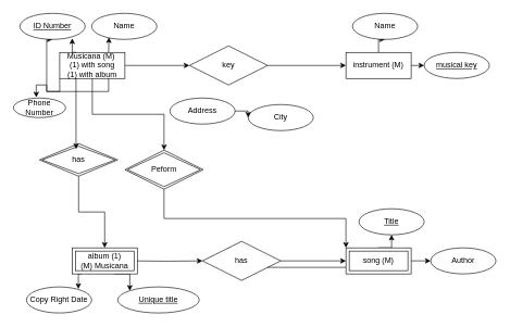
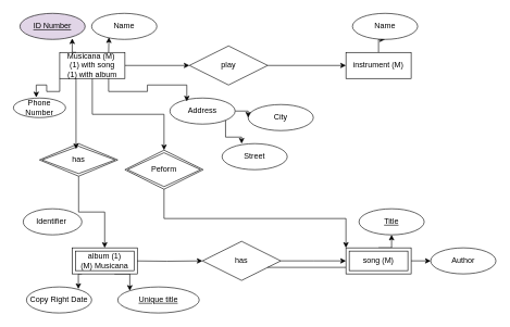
  <mxCell id="0" />
  <mxCell id="1" parent="0" />
  <mxCell id="2" style="edgeStyle=orthogonalEdgeStyle;rounded=0;orthogonalLoop=1;jettySize=auto;html=1;exitX=1;exitY=0.5;exitDx=0;exitDy=0;entryX=0;entryY=0.5;entryDx=0;entryDy=0;" edge="1" parent="1" source="4" target="19"><mxGeometry relative="1" as="geometry" /></mxCell>
  <mxCell id="3" style="edgeStyle=orthogonalEdgeStyle;rounded=0;orthogonalLoop=1;jettySize=auto;html=1;exitX=0.5;exitY=1;exitDx=0;exitDy=0;" edge="1" parent="1" source="4" target="37"><mxGeometry relative="1" as="geometry" /></mxCell>
  <mxCell id="4" value="Musicana (M)&amp;nbsp;&lt;div&gt;(1) with song&lt;/div&gt;&lt;div&gt;(1) with album&lt;/div&gt;" style="whiteSpace=wrap;html=1;align=center;" vertex="1" parent="1"><mxGeometry x="91" y="80" width="100" height="40" as="geometry" /></mxCell>
  <mxCell id="5" value="City" style="ellipse;whiteSpace=wrap;html=1;align=center;" vertex="1" parent="1"><mxGeometry x="380" y="160" width="100" height="40" as="geometry" /></mxCell>
+ <mxCell id="6" value="Street" style="ellipse;whiteSpace=wrap;html=1;align=center;" vertex="1" parent="1"><mxGeometry x="340" y="220" width="100" height="40" as="geometry" /></mxCell>
  <mxCell id="7" value="Name" style="ellipse;whiteSpace=wrap;html=1;align=center;" vertex="1" parent="1"><mxGeometry x="140" y="20" width="100" height="40" as="geometry" /></mxCell>
  <mxCell id="8" style="edgeStyle=orthogonalEdgeStyle;rounded=0;orthogonalLoop=1;jettySize=auto;html=1;exitX=1;exitY=0.5;exitDx=0;exitDy=0;entryX=0;entryY=0.5;entryDx=0;entryDy=0;" edge="1" parent="1" source="9" target="5"><mxGeometry relative="1" as="geometry" /></mxCell>
  <mxCell id="9" value="Address" style="ellipse;whiteSpace=wrap;html=1;align=center;" vertex="1" parent="1"><mxGeometry x="260" y="150" width="100" height="40" as="geometry" /></mxCell>
  <mxCell id="10" value="Phone Number" style="ellipse;whiteSpace=wrap;html=1;align=center;" vertex="1" parent="1"><mxGeometry x="20" y="150" width="80" height="30" as="geometry" /></mxCell>
- <mxCell id="11" style="edgeStyle=orthogonalEdgeStyle;rounded=0;orthogonalLoop=1;jettySize=auto;html=1;exitX=0.75;exitY=1;exitDx=0;exitDy=0;" edge="1" parent="1" source="4" target="14"><mxGeometry relative="1" as="geometry" /></mxCell>
+ <mxCell id="11" style="edgeStyle=orthogonalEdgeStyle;rounded=0;orthogonalLoop=1;jettySize=auto;html=1;exitX=0.75;exitY=1;exitDx=0;exitDy=0;entryX=0.259;entryY=0.128;entryDx=0;entryDy=0;entryPerimeter=0;" edge="1" parent="1" source="4" target="9"><mxGeometry relative="1" as="geometry" /></mxCell>
  <mxCell id="12" style="edgeStyle=orthogonalEdgeStyle;rounded=0;orthogonalLoop=1;jettySize=auto;html=1;exitX=0.75;exitY=0;exitDx=0;exitDy=0;entryX=0.265;entryY=0.922;entryDx=0;entryDy=0;entryPerimeter=0;" edge="1" parent="1" source="4" target="7"><mxGeometry relative="1" as="geometry" /></mxCell>
  <mxCell id="13" style="edgeStyle=orthogonalEdgeStyle;rounded=0;orthogonalLoop=1;jettySize=auto;html=1;exitX=0.25;exitY=0;exitDx=0;exitDy=0;entryX=0.802;entryY=0.963;entryDx=0;entryDy=0;entryPerimeter=0;" edge="1" parent="1" source="4"><mxGeometry relative="1" as="geometry"><mxPoint x="110.2" y="58.52" as="targetPoint" /></mxGeometry></mxCell>
- <mxCell id="14" value="ID Number" style="ellipse;whiteSpace=wrap;html=1;align=center;fontStyle=4;" vertex="1" parent="1"><mxGeometry x="30" y="20" width="100" height="40" as="geometry" /></mxCell>
+ <mxCell id="14" value="ID Number" style="ellipse;whiteSpace=wrap;html=1;align=center;fontStyle=4;fillColor=#e1d5e7;" vertex="1" parent="1"><mxGeometry x="30" y="20" width="100" height="40" as="geometry" /></mxCell>
  <mxCell id="15" style="edgeStyle=orthogonalEdgeStyle;rounded=0;orthogonalLoop=1;jettySize=auto;html=1;exitX=0.5;exitY=0;exitDx=0;exitDy=0;" edge="1" parent="1" source="17" target="21"><mxGeometry relative="1" as="geometry" /></mxCell>
- <mxCell id="16" style="edgeStyle=orthogonalEdgeStyle;rounded=0;orthogonalLoop=1;jettySize=auto;html=1;exitX=1;exitY=0.5;exitDx=0;exitDy=0;entryX=0;entryY=0.5;entryDx=0;entryDy=0;" edge="1" parent="1" source="17" target="20"><mxGeometry relative="1" as="geometry" /></mxCell>
  <mxCell id="17" value="instrument (M)" style="whiteSpace=wrap;html=1;align=center;" vertex="1" parent="1"><mxGeometry x="530" y="80" width="100" height="40" as="geometry" /></mxCell>
  <mxCell id="18" style="edgeStyle=orthogonalEdgeStyle;rounded=0;orthogonalLoop=1;jettySize=auto;html=1;exitX=1;exitY=0.5;exitDx=0;exitDy=0;" edge="1" parent="1" source="19" target="17"><mxGeometry relative="1" as="geometry" /></mxCell>
- <mxCell id="19" value="key" style="shape=rhombus;perimeter=rhombusPerimeter;whiteSpace=wrap;html=1;align=center;" vertex="1" parent="1"><mxGeometry x="290" y="70" width="120" height="60" as="geometry" /></mxCell>
- <mxCell id="20" value="musical key" style="ellipse;whiteSpace=wrap;html=1;align=center;fontStyle=4;" vertex="1" parent="1"><mxGeometry x="650" y="80" width="100" height="40" as="geometry" /></mxCell>
+ <mxCell id="19" value="play" style="shape=rhombus;perimeter=rhombusPerimeter;whiteSpace=wrap;html=1;align=center;" vertex="1" parent="1"><mxGeometry x="290" y="70" width="120" height="60" as="geometry" /></mxCell>
  <mxCell id="21" value="Name" style="ellipse;whiteSpace=wrap;html=1;align=center;" vertex="1" parent="1"><mxGeometry x="540" y="20" width="100" height="40" as="geometry" /></mxCell>
  <mxCell id="22" style="edgeStyle=orthogonalEdgeStyle;rounded=0;orthogonalLoop=1;jettySize=auto;html=1;exitX=0.75;exitY=1;exitDx=0;exitDy=0;entryX=0;entryY=0;entryDx=0;entryDy=0;" edge="1" parent="1" target="26"><mxGeometry relative="1" as="geometry"><mxPoint x="175" y="420" as="sourcePoint" /></mxGeometry></mxCell>
  <mxCell id="23" style="edgeStyle=orthogonalEdgeStyle;rounded=0;orthogonalLoop=1;jettySize=auto;html=1;exitX=1;exitY=0.5;exitDx=0;exitDy=0;entryX=0;entryY=0.5;entryDx=0;entryDy=0;" edge="1" parent="1" target="33"><mxGeometry relative="1" as="geometry"><mxPoint x="200" y="400" as="sourcePoint" /></mxGeometry></mxCell>
  <mxCell id="24" value="Copy Right Date" style="ellipse;whiteSpace=wrap;html=1;align=center;" vertex="1" parent="1"><mxGeometry y="440" width="100" height="40" as="geometry" x="40" /></mxCell>
+ <mxCell id="25" value="Identifier&amp;nbsp;" style="ellipse;whiteSpace=wrap;html=1;align=center;" vertex="1" parent="1"><mxGeometry x="35" y="320" width="90" height="40" as="geometry" /></mxCell>
  <mxCell id="26" value="Unique title" style="ellipse;whiteSpace=wrap;html=1;align=center;fontStyle=4;" vertex="1" parent="1"><mxGeometry x="180" y="440" width="125" height="40" as="geometry" /></mxCell>
  <mxCell id="27" style="edgeStyle=orthogonalEdgeStyle;rounded=0;orthogonalLoop=1;jettySize=auto;html=1;exitX=0.25;exitY=1;exitDx=0;exitDy=0;entryX=0.796;entryY=0.077;entryDx=0;entryDy=0;entryPerimeter=0;" edge="1" parent="1" target="24"><mxGeometry relative="1" as="geometry"><mxPoint x="125" y="420" as="sourcePoint" /></mxGeometry></mxCell>
  <mxCell id="28" style="edgeStyle=orthogonalEdgeStyle;rounded=0;orthogonalLoop=1;jettySize=auto;html=1;exitX=0.5;exitY=0;exitDx=0;exitDy=0;entryX=0.5;entryY=1;entryDx=0;entryDy=0;" edge="1" parent="1" target="30"><mxGeometry relative="1" as="geometry"><mxPoint x="580" y="380" as="sourcePoint" /></mxGeometry></mxCell>
  <mxCell id="29" style="edgeStyle=orthogonalEdgeStyle;rounded=0;orthogonalLoop=1;jettySize=auto;html=1;exitX=1;exitY=0.5;exitDx=0;exitDy=0;entryX=0;entryY=0.5;entryDx=0;entryDy=0;" edge="1" parent="1" target="31"><mxGeometry relative="1" as="geometry"><mxPoint x="630" y="400" as="sourcePoint" /></mxGeometry></mxCell>
  <mxCell id="30" value="Title" style="ellipse;whiteSpace=wrap;html=1;align=center;fontStyle=4;" vertex="1" parent="1"><mxGeometry x="550" y="320" width="100" height="40" as="geometry" /></mxCell>
  <mxCell id="31" value="Author" style="ellipse;whiteSpace=wrap;html=1;align=center;" vertex="1" parent="1"><mxGeometry x="660" y="380" width="100" height="40" as="geometry" /></mxCell>
  <mxCell id="32" style="edgeStyle=orthogonalEdgeStyle;rounded=0;orthogonalLoop=1;jettySize=auto;html=1;exitX=1;exitY=0.5;exitDx=0;exitDy=0;entryX=0;entryY=0.5;entryDx=0;entryDy=0;" edge="1" parent="1" source="33"><mxGeometry relative="1" as="geometry"><mxPoint x="530" y="400" as="targetPoint" /></mxGeometry></mxCell>
  <mxCell id="33" value="has" style="shape=rhombus;perimeter=rhombusPerimeter;whiteSpace=wrap;html=1;align=center;" vertex="1" parent="1"><mxGeometry x="310" y="370" width="120" height="60" as="geometry" /></mxCell>
  <mxCell id="34" value="" style="endArrow=none;html=1;rounded=0;exitX=0.832;exitY=0.666;exitDx=0;exitDy=0;exitPerimeter=0;" edge="1" parent="1" source="33"><mxGeometry width="50" height="50" relative="1" as="geometry"><mxPoint x="480" y="460" as="sourcePoint" /><mxPoint x="530" y="410" as="targetPoint" /></mxGeometry></mxCell>
+ <mxCell id="35" style="edgeStyle=orthogonalEdgeStyle;rounded=0;orthogonalLoop=1;jettySize=auto;html=1;exitX=1;exitY=1;exitDx=0;exitDy=0;entryX=0.3;entryY=0;entryDx=0;entryDy=0;entryPerimeter=0;" edge="1" parent="1" source="9" target="6"><mxGeometry relative="1" as="geometry" /></mxCell>
  <mxCell id="36" style="edgeStyle=orthogonalEdgeStyle;rounded=0;orthogonalLoop=1;jettySize=auto;html=1;exitX=0.5;exitY=1;exitDx=0;exitDy=0;entryX=0;entryY=0;entryDx=0;entryDy=0;" edge="1" parent="1" source="37" target="38"><mxGeometry relative="1" as="geometry" /></mxCell>
  <mxCell id="37" value="Peform" style="shape=rhombus;double=1;perimeter=rhombusPerimeter;whiteSpace=wrap;html=1;align=center;" vertex="1" parent="1"><mxGeometry x="191" y="230" width="120" height="60" as="geometry" /></mxCell>
  <mxCell id="38" value="song (M)" style="shape=ext;margin=3;double=1;whiteSpace=wrap;html=1;align=center;" vertex="1" parent="1"><mxGeometry x="530" y="380" width="100" height="40" as="geometry" /></mxCell>
  <mxCell id="39" value="album (1)&lt;div&gt;(M) Musicana&lt;/div&gt;" style="shape=ext;margin=3;double=1;whiteSpace=wrap;html=1;align=center;" vertex="1" parent="1"><mxGeometry x="110" y="380" width="100" height="40" as="geometry" /></mxCell>
  <mxCell id="40" style="edgeStyle=orthogonalEdgeStyle;rounded=0;orthogonalLoop=1;jettySize=auto;html=1;" edge="1" parent="1" source="41" target="39"><mxGeometry relative="1" as="geometry" /></mxCell>
  <mxCell id="41" value="has" style="shape=rhombus;double=1;perimeter=rhombusPerimeter;whiteSpace=wrap;html=1;align=center;" vertex="1" parent="1"><mxGeometry x="60" y="220" width="120" height="50" as="geometry" /></mxCell>
  <mxCell id="42" style="edgeStyle=orthogonalEdgeStyle;rounded=0;orthogonalLoop=1;jettySize=auto;html=1;exitX=0;exitY=1;exitDx=0;exitDy=0;entryX=0.438;entryY=-0.037;entryDx=0;entryDy=0;entryPerimeter=0;" edge="1" parent="1" source="4" target="10"><mxGeometry relative="1" as="geometry" /></mxCell>
  <mxCell id="43" style="edgeStyle=orthogonalEdgeStyle;rounded=0;orthogonalLoop=1;jettySize=auto;html=1;exitX=0.25;exitY=1;exitDx=0;exitDy=0;entryX=0.467;entryY=0.167;entryDx=0;entryDy=0;entryPerimeter=0;" edge="1" parent="1" source="4" target="41"><mxGeometry relative="1" as="geometry" /></mxCell>
